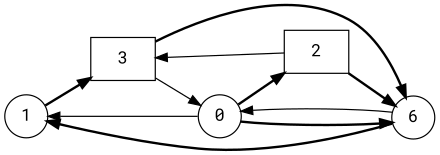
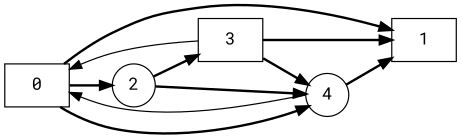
  digraph {
    fontname="Roboto Mono"
    rankdir=LR
    node [fontname="Roboto Mono" shape=box]
    edge [fontname="Roboto Mono" style=bold]
-   1 [shape=circle]
-   0 [shape=circle]
-   2
-   4 [shape=circle label=6]
+   1
+   0
+   2 [shape=circle]
+   4 [shape=circle]
    3
-   1 -> 3
-   0 -> 1 [style=solid]
+   3 -> 1
+   0 -> 1
    0 -> 2
    0 -> 4
    2 -> 4
-   2 -> 3 [style=solid]
+   2 -> 3
    4 -> 1
    4 -> 0 [style=solid]
    3 -> 0 [style=solid]
    3 -> 4
  }
